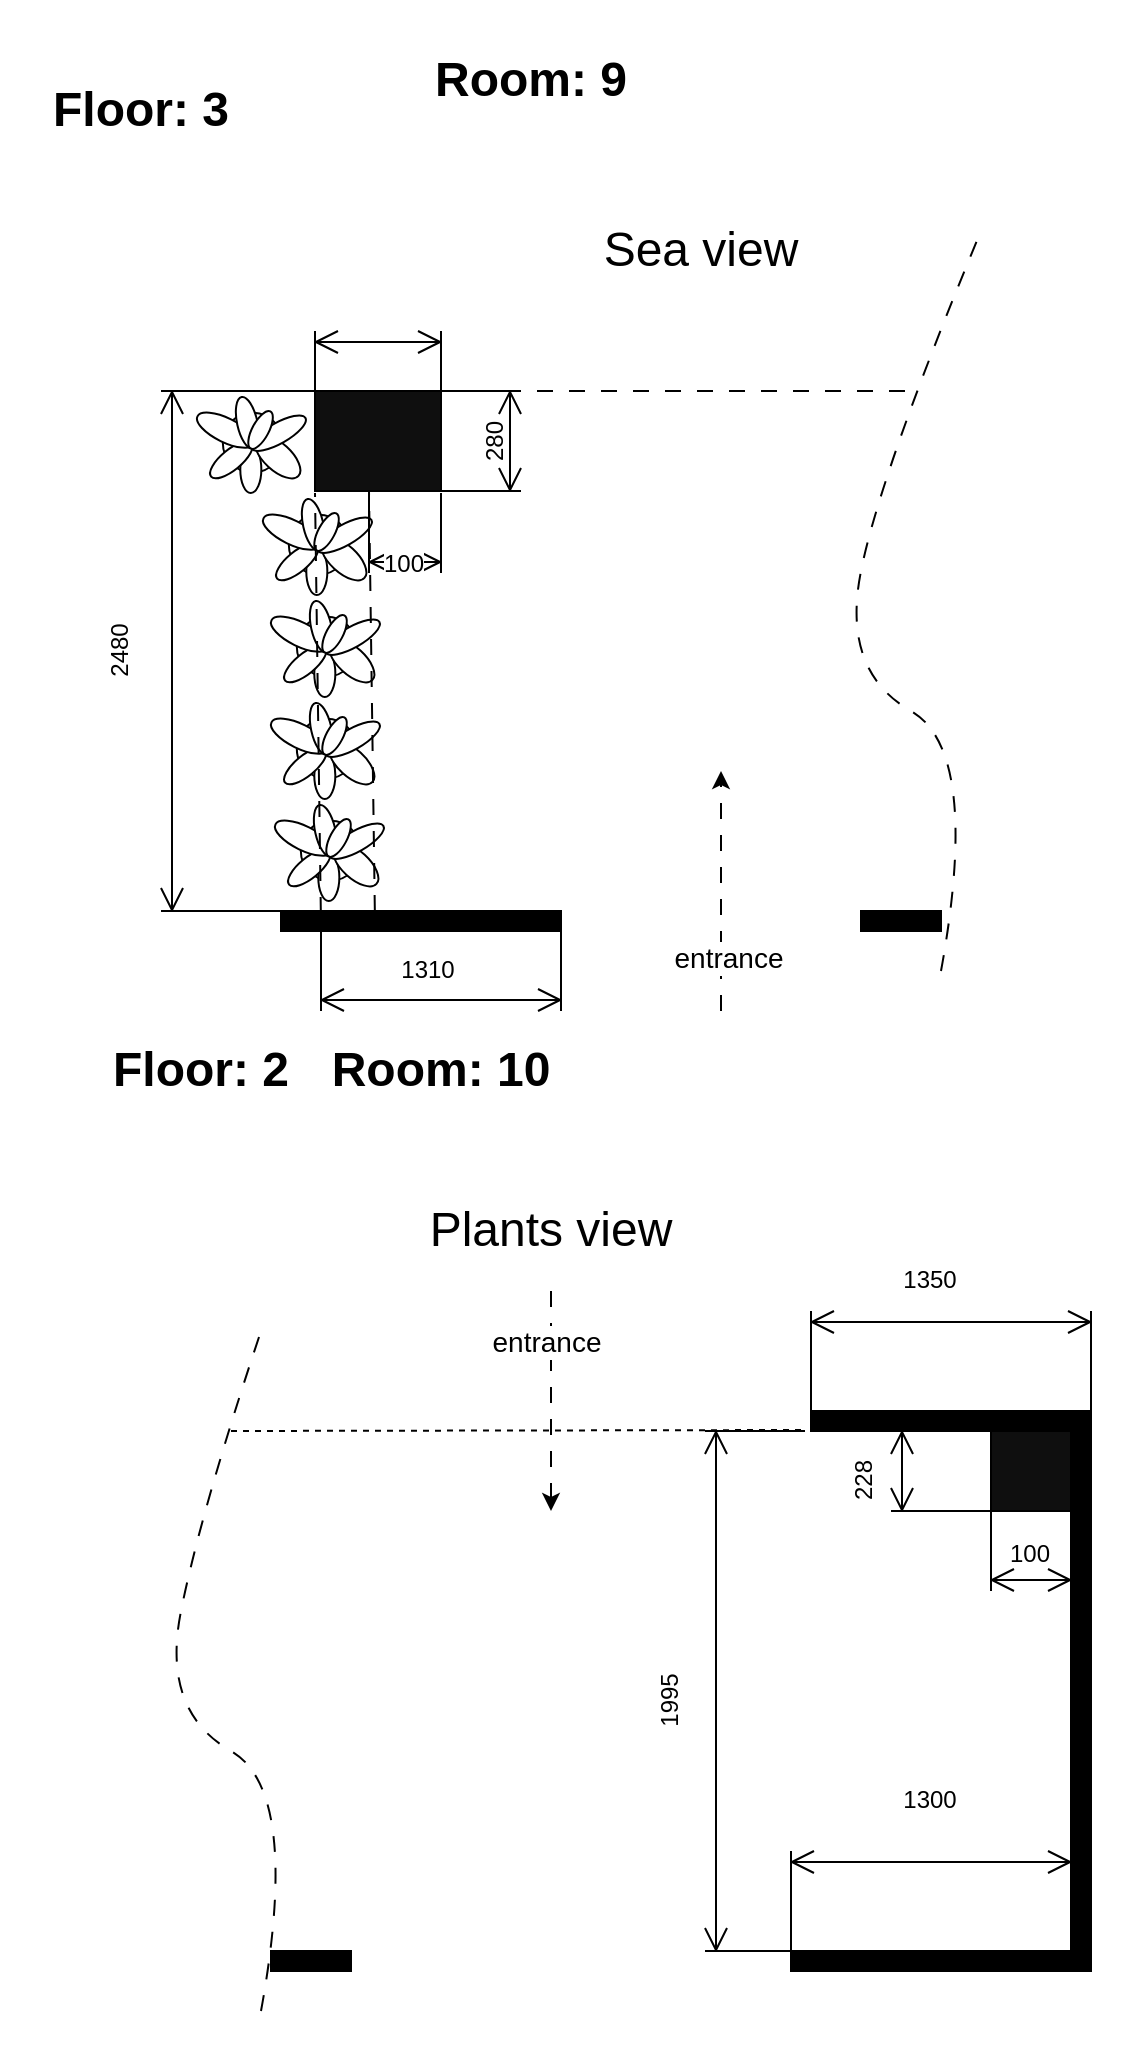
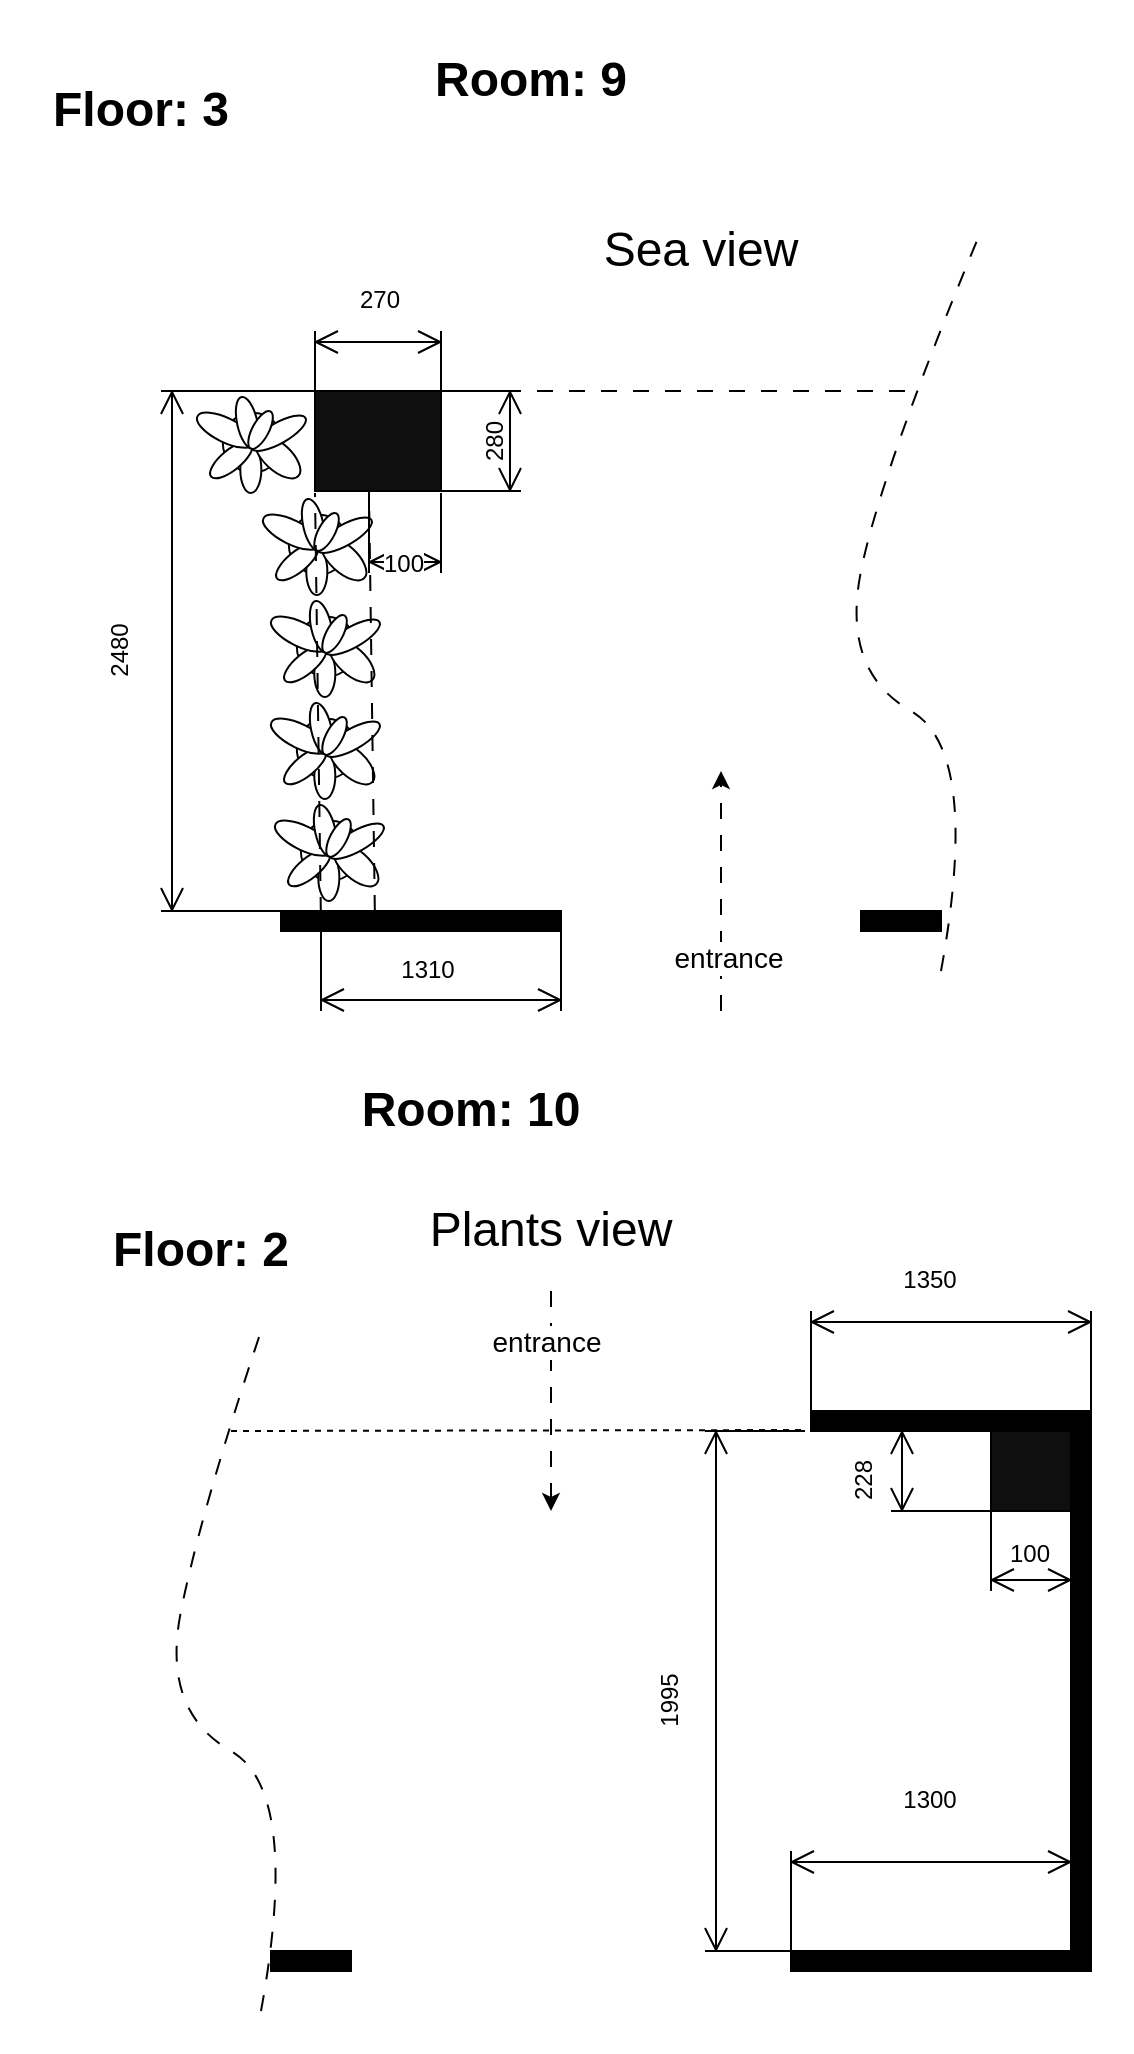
  <mxCell id="0" />
  <mxCell id="1" parent="0" />
  <mxCell id="2" value="Floor: 3" style="text;strokeColor=none;fillColor=none;html=1;fontSize=24;fontStyle=1;verticalAlign=middle;align=center;" parent="1" vertex="1"><mxGeometry x="20" y="35" width="100" height="40" as="geometry" /></mxCell>
  <mxCell id="3" value="Room: 9" style="text;strokeColor=none;fillColor=none;html=1;fontSize=24;fontStyle=1;verticalAlign=middle;align=center;" parent="1" vertex="1"><mxGeometry x="215" y="20" width="100" height="40" as="geometry" /></mxCell>
  <mxCell id="4" value="" style="verticalLabelPosition=bottom;html=1;verticalAlign=top;align=center;shape=mxgraph.floorplan.wall;fillColor=strokeColor;" parent="1" vertex="1"><mxGeometry x="395" y="975" width="140" height="10" as="geometry" /></mxCell>
  <mxCell id="5" value="" style="verticalLabelPosition=bottom;html=1;verticalAlign=top;align=center;shape=mxgraph.floorplan.wall;fillColor=strokeColor;" parent="1" vertex="1"><mxGeometry x="135" y="975" width="40" height="10" as="geometry" /></mxCell>
  <mxCell id="6" value="Plants view" style="text;strokeColor=none;fillColor=none;html=1;fontSize=24;fontStyle=0;verticalAlign=middle;align=center;" parent="1" vertex="1"><mxGeometry x="225" y="595" width="100" height="40" as="geometry" /></mxCell>
  <mxCell id="7" value="" style="endArrow=classic;html=1;rounded=0;dashed=1;dashPattern=8 8;" parent="1" edge="1"><mxGeometry width="50" height="50" relative="1" as="geometry"><mxPoint x="275" y="645" as="sourcePoint" /><mxPoint x="275" y="755" as="targetPoint" /></mxGeometry></mxCell>
  <mxCell id="8" value="entrance" style="edgeLabel;html=1;align=center;verticalAlign=middle;resizable=0;points=[];fontSize=14;" parent="7" vertex="1" connectable="0"><mxGeometry x="-0.544" y="-3" relative="1" as="geometry"><mxPoint as="offset" /></mxGeometry></mxCell>
  <mxCell id="9" value="" style="shape=dimension;direction=south;whiteSpace=wrap;html=1;align=left;points=[];verticalAlign=middle;labelBackgroundColor=#ffffff;fillColor=#0F0F0F;" parent="1" vertex="1"><mxGeometry x="352" y="715" width="50" height="260" as="geometry" /></mxCell>
  <mxCell id="10" value="" style="curved=1;endArrow=none;html=1;rounded=0;dashed=1;dashPattern=8 8;strokeColor=default;endFill=0;" parent="1" edge="1"><mxGeometry width="50" height="50" relative="1" as="geometry"><mxPoint x="130" y="1005" as="sourcePoint" /><mxPoint x="130" y="665" as="targetPoint" /><Array as="points"><mxPoint x="150" y="895" /><mxPoint x="80" y="855" /><mxPoint x="100" y="755" /></Array></mxGeometry></mxCell>
- <mxCell id="11" value="Floor: 2" style="text;strokeColor=none;fillColor=none;html=1;fontSize=24;fontStyle=1;verticalAlign=middle;align=center;" parent="1" vertex="1"><mxGeometry x="50" y="515" width="100" height="40" as="geometry" /></mxCell>
- <mxCell id="12" value="Room: 10" style="text;strokeColor=none;fillColor=none;html=1;fontSize=24;fontStyle=1;verticalAlign=middle;align=center;" parent="1" vertex="1"><mxGeometry x="170" y="515" width="100" height="40" as="geometry" /></mxCell>
+ <mxCell id="11" value="Floor: 2" style="text;strokeColor=none;fillColor=none;html=1;fontSize=24;fontStyle=1;verticalAlign=middle;align=center;" parent="1" vertex="1"><mxGeometry x="50" y="605" width="100" height="40" as="geometry" /></mxCell>
+ <mxCell id="12" value="Room: 10" style="text;strokeColor=none;fillColor=none;html=1;fontSize=24;fontStyle=1;verticalAlign=middle;align=center;" parent="1" vertex="1"><mxGeometry x="185" y="535" width="100" height="40" as="geometry" /></mxCell>
  <mxCell id="13" value="" style="verticalLabelPosition=bottom;html=1;verticalAlign=top;align=center;shape=mxgraph.floorplan.wall;fillColor=strokeColor;direction=south;fontSize=14;" parent="1" vertex="1"><mxGeometry x="535" y="715" width="10" height="270" as="geometry" /></mxCell>
  <mxCell id="14" value="" style="rounded=0;whiteSpace=wrap;html=1;fillColor=#0F0F0F;" parent="1" vertex="1"><mxGeometry x="495" y="715" width="40" height="40" as="geometry" /></mxCell>
  <mxCell id="15" value="" style="endArrow=none;dashed=1;html=1;rounded=0;dashPattern=8 8;strokeColor=default;fontSize=14;entryX=0;entryY=0;entryDx=0;entryDy=0;startArrow=none;" parent="1" target="14" edge="1" source="44"><mxGeometry width="50" height="50" relative="1" as="geometry"><mxPoint x="115" y="715" as="sourcePoint" /><mxPoint x="475" y="735" as="targetPoint" /></mxGeometry></mxCell>
  <mxCell id="16" value="" style="shape=dimension;whiteSpace=wrap;html=1;align=center;points=[];verticalAlign=bottom;spacingBottom=-5;labelBackgroundColor=#ffffff;fontSize=14;fillColor=#0F0F0F;" parent="1" vertex="1"><mxGeometry x="495" y="755" width="40" height="40" as="geometry" /></mxCell>
  <mxCell id="17" value="" style="shape=dimension;direction=south;whiteSpace=wrap;html=1;align=left;points=[];verticalAlign=middle;labelBackgroundColor=#ffffff;fontSize=14;fillColor=#0F0F0F;" parent="1" vertex="1"><mxGeometry x="445" y="715" width="50" height="40" as="geometry" /></mxCell>
  <mxCell id="18" value="" style="shape=dimension;direction=west;whiteSpace=wrap;html=1;align=center;points=[];verticalAlign=top;spacingTop=-8;labelBackgroundColor=#ffffff;fontSize=14;fillColor=#0F0F0F;" parent="1" vertex="1"><mxGeometry x="395" y="925" width="140" height="60" as="geometry" /></mxCell>
  <mxCell id="19" value="" style="verticalLabelPosition=bottom;html=1;verticalAlign=top;align=center;shape=mxgraph.floorplan.plant;" vertex="1" parent="1"><mxGeometry x="100" y="195" width="47" height="51" as="geometry" /></mxCell>
  <mxCell id="20" value="" style="verticalLabelPosition=bottom;html=1;verticalAlign=top;align=center;shape=mxgraph.floorplan.wall;fillColor=strokeColor;" vertex="1" parent="1"><mxGeometry x="430" y="455" width="40" height="10" as="geometry" /></mxCell>
  <mxCell id="21" value="" style="verticalLabelPosition=bottom;html=1;verticalAlign=top;align=center;shape=mxgraph.floorplan.plant;" vertex="1" parent="1"><mxGeometry x="137" y="297" width="47" height="51" as="geometry" /></mxCell>
  <mxCell id="22" value="" style="verticalLabelPosition=bottom;html=1;verticalAlign=top;align=center;shape=mxgraph.floorplan.plant;" vertex="1" parent="1"><mxGeometry x="137" y="348" width="47" height="51" as="geometry" /></mxCell>
  <mxCell id="23" value="" style="verticalLabelPosition=bottom;html=1;verticalAlign=top;align=center;shape=mxgraph.floorplan.wall;fillColor=strokeColor;" vertex="1" parent="1"><mxGeometry x="140" y="455" width="140" height="10" as="geometry" /></mxCell>
  <mxCell id="24" value="" style="verticalLabelPosition=bottom;html=1;verticalAlign=top;align=center;shape=mxgraph.floorplan.plant;" vertex="1" parent="1"><mxGeometry x="139" y="399" width="47" height="51" as="geometry" /></mxCell>
  <mxCell id="25" value="" style="rounded=0;whiteSpace=wrap;html=1;fillColor=#0F0F0F;" vertex="1" parent="1"><mxGeometry x="157" y="195" width="63" height="50" as="geometry" /></mxCell>
  <mxCell id="26" value="Sea view" style="text;strokeColor=none;fillColor=none;html=1;fontSize=24;fontStyle=0;verticalAlign=middle;align=center;" vertex="1" parent="1"><mxGeometry x="300" y="105" width="100" height="40" as="geometry" /></mxCell>
  <mxCell id="27" value="" style="endArrow=classic;html=1;rounded=0;dashed=1;dashPattern=8 8;" edge="1" parent="1"><mxGeometry width="50" height="50" relative="1" as="geometry"><mxPoint x="360" y="505" as="sourcePoint" /><mxPoint x="360" y="385" as="targetPoint" /></mxGeometry></mxCell>
  <mxCell id="28" value="entrance" style="edgeLabel;html=1;align=center;verticalAlign=middle;resizable=0;points=[];fontSize=14;" vertex="1" connectable="0" parent="27"><mxGeometry x="-0.544" y="-3" relative="1" as="geometry"><mxPoint as="offset" /></mxGeometry></mxCell>
  <mxCell id="29" value="" style="shape=dimension;direction=south;whiteSpace=wrap;html=1;align=left;points=[];verticalAlign=middle;labelBackgroundColor=#ffffff;fillColor=#0F0F0F;" vertex="1" parent="1"><mxGeometry x="80" y="195" width="90" height="260" as="geometry" /></mxCell>
  <mxCell id="30" value="" style="shape=dimension;direction=west;whiteSpace=wrap;html=1;align=center;points=[];verticalAlign=top;spacingTop=-8;labelBackgroundColor=#ffffff;fillColor=#0F0F0F;" vertex="1" parent="1"><mxGeometry x="157" y="165" width="63" height="30" as="geometry" /></mxCell>
  <mxCell id="31" value="" style="endArrow=none;dashed=1;html=1;rounded=0;dashPattern=8 8;exitX=1;exitY=0;exitDx=0;exitDy=0;" edge="1" parent="1" source="25"><mxGeometry width="50" height="50" relative="1" as="geometry"><mxPoint x="490" y="315" as="sourcePoint" /><mxPoint x="460" y="195" as="targetPoint" /></mxGeometry></mxCell>
  <mxCell id="32" value="" style="curved=1;endArrow=none;html=1;rounded=0;dashed=1;dashPattern=8 8;strokeColor=default;endFill=0;" edge="1" parent="1"><mxGeometry width="50" height="50" relative="1" as="geometry"><mxPoint x="470" y="485" as="sourcePoint" /><mxPoint x="490" y="115" as="targetPoint" /><Array as="points"><mxPoint x="490" y="375" /><mxPoint x="420" y="335" /><mxPoint x="440" y="235" /></Array></mxGeometry></mxCell>
  <mxCell id="33" value="" style="shape=dimension;whiteSpace=wrap;html=1;align=center;points=[];verticalAlign=bottom;spacingBottom=-5;labelBackgroundColor=#ffffff;fontSize=14;fillColor=#0F0F0F;" vertex="1" parent="1"><mxGeometry x="160" y="465" width="120" height="40" as="geometry" /></mxCell>
  <mxCell id="34" value="2480" style="text;html=1;strokeColor=none;fillColor=none;align=center;verticalAlign=middle;whiteSpace=wrap;rounded=0;rotation=270;" vertex="1" parent="1"><mxGeometry x="30" y="310" width="60" height="30" as="geometry" /></mxCell>
  <mxCell id="35" value="" style="endArrow=none;dashed=1;html=1;rounded=0;dashPattern=8 8;entryX=0;entryY=1;entryDx=0;entryDy=0;exitX=1;exitY=0.056;exitDx=0;exitDy=0;exitPerimeter=0;" edge="1" parent="1"><mxGeometry width="50" height="50" relative="1" as="geometry"><mxPoint x="186.92" y="455" as="sourcePoint" /><mxPoint x="184" y="245" as="targetPoint" /></mxGeometry></mxCell>
  <mxCell id="36" value="" style="verticalLabelPosition=bottom;html=1;verticalAlign=top;align=center;shape=mxgraph.floorplan.plant;" vertex="1" parent="1"><mxGeometry x="133" y="246" width="47" height="51" as="geometry" /></mxCell>
+ <mxCell id="37" value="270" style="text;html=1;strokeColor=none;fillColor=none;align=center;verticalAlign=middle;whiteSpace=wrap;rounded=0;" vertex="1" parent="1"><mxGeometry x="160" y="135" width="60" height="30" as="geometry" /></mxCell>
  <mxCell id="38" value="1310" style="text;html=1;strokeColor=none;fillColor=none;align=center;verticalAlign=middle;whiteSpace=wrap;rounded=0;" vertex="1" parent="1"><mxGeometry x="184" y="470" width="60" height="30" as="geometry" /></mxCell>
  <mxCell id="39" value="100" style="shape=dimension;whiteSpace=wrap;html=1;align=center;points=[];verticalAlign=bottom;spacingBottom=-5;labelBackgroundColor=#ffffff" vertex="1" parent="1"><mxGeometry x="184" y="246" width="36" height="40" as="geometry" /></mxCell>
  <mxCell id="40" value="" style="endArrow=none;dashed=1;html=1;rounded=0;dashPattern=8 8;entryX=0;entryY=1;entryDx=0;entryDy=0;exitX=1;exitY=0.056;exitDx=0;exitDy=0;exitPerimeter=0;" edge="1" parent="1"><mxGeometry width="50" height="50" relative="1" as="geometry"><mxPoint x="159.92" y="456" as="sourcePoint" /><mxPoint x="157" y="246" as="targetPoint" /></mxGeometry></mxCell>
  <mxCell id="41" value="" style="shape=dimension;direction=north;whiteSpace=wrap;html=1;align=right;points=[];verticalAlign=middle;labelBackgroundColor=#ffffff" vertex="1" parent="1"><mxGeometry x="220" y="195" width="40" height="50" as="geometry" /></mxCell>
  <mxCell id="42" value="280" style="text;html=1;strokeColor=none;fillColor=none;align=center;verticalAlign=middle;whiteSpace=wrap;rounded=0;rotation=270;" vertex="1" parent="1"><mxGeometry x="217" y="205.5" width="60" height="30" as="geometry" /></mxCell>
  <mxCell id="43" value="1300" style="text;html=1;strokeColor=none;fillColor=none;align=center;verticalAlign=middle;whiteSpace=wrap;rounded=0;" vertex="1" parent="1"><mxGeometry x="435" y="885" width="60" height="30" as="geometry" /></mxCell>
  <mxCell id="44" value="" style="verticalLabelPosition=bottom;html=1;verticalAlign=top;align=center;shape=mxgraph.floorplan.wall;fillColor=strokeColor;" vertex="1" parent="1"><mxGeometry x="405" y="705" width="140" height="10" as="geometry" /></mxCell>
  <mxCell id="45" value="" style="endArrow=none;dashed=1;html=1;rounded=0;entryX=-0.025;entryY=0.95;entryDx=0;entryDy=0;entryPerimeter=0;" edge="1" parent="1" target="44"><mxGeometry width="50" height="50" relative="1" as="geometry"><mxPoint x="115" y="715" as="sourcePoint" /><mxPoint x="265" y="695" as="targetPoint" /></mxGeometry></mxCell>
  <mxCell id="46" value="100" style="text;html=1;strokeColor=none;fillColor=none;align=center;verticalAlign=middle;whiteSpace=wrap;rounded=0;" vertex="1" parent="1"><mxGeometry x="485" y="762" width="60" height="30" as="geometry" /></mxCell>
  <mxCell id="47" value="228" style="text;html=1;strokeColor=none;fillColor=none;align=center;verticalAlign=middle;whiteSpace=wrap;rounded=0;rotation=270;" vertex="1" parent="1"><mxGeometry x="402" y="725" width="60" height="30" as="geometry" /></mxCell>
  <mxCell id="48" value="" style="shape=dimension;direction=west;whiteSpace=wrap;html=1;align=center;points=[];verticalAlign=top;spacingTop=-8;labelBackgroundColor=#ffffff;fontSize=14;fillColor=#0F0F0F;" vertex="1" parent="1"><mxGeometry x="405" y="655" width="140" height="60" as="geometry" /></mxCell>
  <mxCell id="49" value="1350" style="text;html=1;strokeColor=none;fillColor=none;align=center;verticalAlign=middle;whiteSpace=wrap;rounded=0;" vertex="1" parent="1"><mxGeometry x="435" y="625" width="60" height="30" as="geometry" /></mxCell>
  <mxCell id="50" value="1995" style="text;html=1;strokeColor=none;fillColor=none;align=center;verticalAlign=middle;whiteSpace=wrap;rounded=0;rotation=270;" vertex="1" parent="1"><mxGeometry x="305" y="835" width="60" height="30" as="geometry" /></mxCell>
